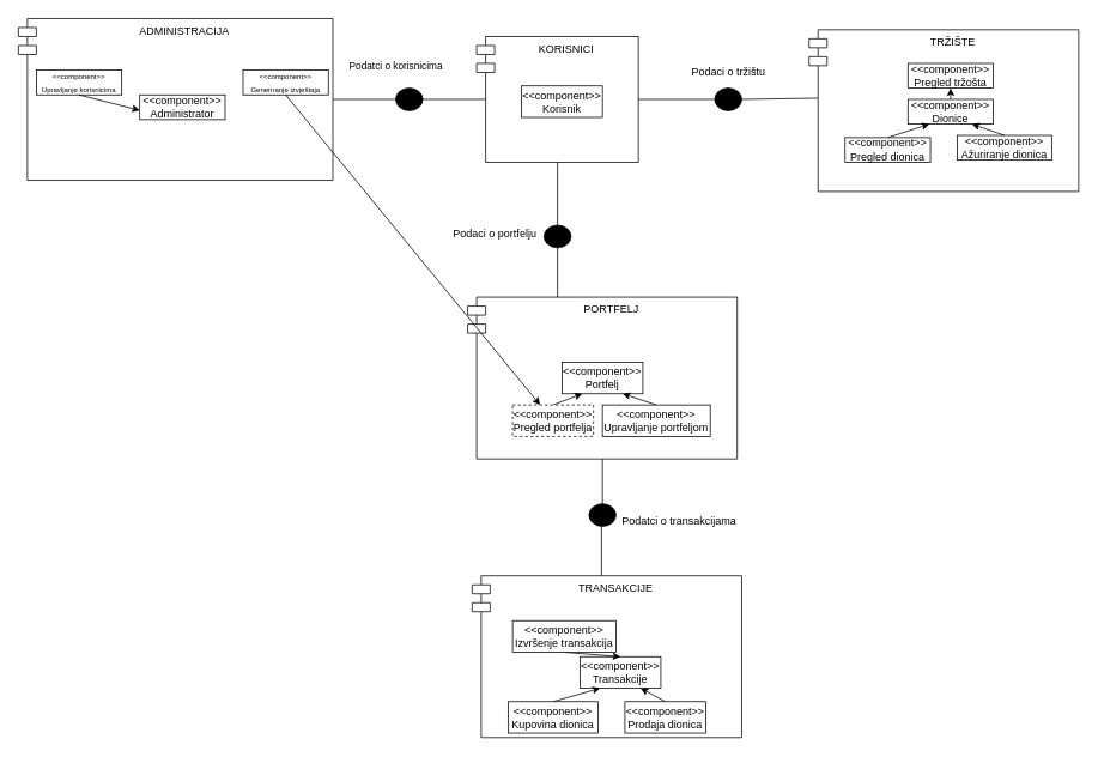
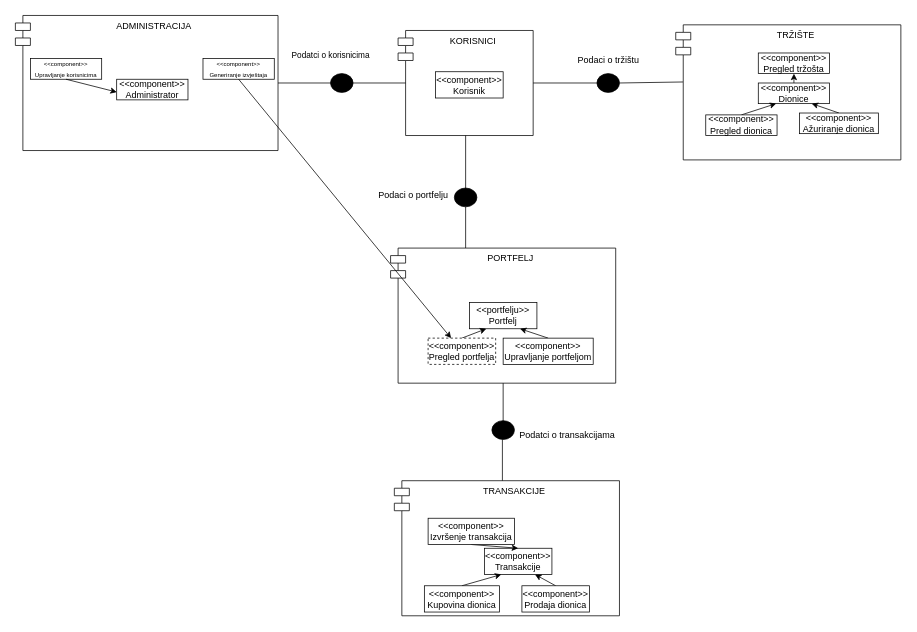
  <mxCell id="0" />
  <mxCell id="1" parent="0" />
  <mxCell id="2" value="KORISNICI" style="shape=module;align=left;spacingLeft=20;align=center;verticalAlign=top;whiteSpace=wrap;html=1;" parent="1" vertex="1"><mxGeometry x="530" y="40" width="180" height="140" as="geometry" /></mxCell>
  <mxCell id="3" value="&amp;lt;&amp;lt;component&amp;gt;&amp;gt;&lt;div&gt;Korisnik&lt;/div&gt;" style="rounded=0;whiteSpace=wrap;html=1;" parent="1" vertex="1"><mxGeometry x="580" y="95" width="90" height="35" as="geometry" /></mxCell>
  <mxCell id="4" value="TRŽIŠTE" style="shape=module;align=left;spacingLeft=20;align=center;verticalAlign=top;whiteSpace=wrap;html=1;" parent="1" vertex="1"><mxGeometry x="900" y="32.5" width="300" height="180" as="geometry" /></mxCell>
  <mxCell id="5" value="" style="ellipse;fillColor=strokeColor;html=1;" parent="1" vertex="1"><mxGeometry x="795" y="97.5" width="30" height="25" as="geometry" /></mxCell>
  <mxCell id="6" value="" style="endArrow=none;html=1;rounded=0;exitX=1;exitY=0.5;exitDx=0;exitDy=0;entryX=0;entryY=0.5;entryDx=0;entryDy=0;" parent="1" source="2" target="5" edge="1"><mxGeometry width="50" height="50" relative="1" as="geometry"><mxPoint x="870" y="230" as="sourcePoint" /><mxPoint x="920" y="180" as="targetPoint" /></mxGeometry></mxCell>
  <mxCell id="7" value="" style="endArrow=none;html=1;rounded=0;exitX=1;exitY=0.5;exitDx=0;exitDy=0;entryX=0.032;entryY=0.423;entryDx=0;entryDy=0;entryPerimeter=0;" parent="1" source="5" target="4" edge="1"><mxGeometry width="50" height="50" relative="1" as="geometry"><mxPoint x="870" y="230" as="sourcePoint" /><mxPoint x="920" y="180" as="targetPoint" /></mxGeometry></mxCell>
  <mxCell id="8" value="Podaci o tržištu" style="text;html=1;align=center;verticalAlign=middle;resizable=0;points=[];autosize=1;strokeColor=none;fillColor=none;" parent="1" vertex="1"><mxGeometry x="755" y="65" width="110" height="30" as="geometry" /></mxCell>
  <mxCell id="9" style="edgeStyle=orthogonalEdgeStyle;shape=connector;rounded=0;orthogonalLoop=1;jettySize=auto;html=1;exitX=0.5;exitY=0;exitDx=0;exitDy=0;entryX=0.5;entryY=1;entryDx=0;entryDy=0;strokeColor=default;align=center;verticalAlign=middle;fontFamily=Helvetica;fontSize=11;fontColor=default;labelBackgroundColor=default;startFill=0;endArrow=classic;endFill=1;" parent="1" source="10" target="16" edge="1"><mxGeometry relative="1" as="geometry" /></mxCell>
  <mxCell id="10" value="&amp;lt;&amp;lt;component&amp;gt;&amp;gt;&lt;div&gt;Dionice&lt;/div&gt;" style="rounded=0;whiteSpace=wrap;html=1;" parent="1" vertex="1"><mxGeometry x="1010" y="110" width="95" height="27.5" as="geometry" /></mxCell>
  <mxCell id="11" value="" style="ellipse;fillColor=strokeColor;html=1;" parent="1" vertex="1"><mxGeometry x="605" y="250" width="30" height="25" as="geometry" /></mxCell>
  <mxCell id="12" value="" style="endArrow=none;html=1;rounded=0;entryX=0.5;entryY=1;entryDx=0;entryDy=0;exitX=0.5;exitY=0;exitDx=0;exitDy=0;" parent="1" source="11" target="2" edge="1"><mxGeometry width="50" height="50" relative="1" as="geometry"><mxPoint x="860" y="270" as="sourcePoint" /><mxPoint x="910" y="220" as="targetPoint" /></mxGeometry></mxCell>
  <mxCell id="13" value="" style="endArrow=none;html=1;rounded=0;entryX=0.5;entryY=1;entryDx=0;entryDy=0;" parent="1" target="11" edge="1"><mxGeometry width="50" height="50" relative="1" as="geometry"><mxPoint x="620" y="330" as="sourcePoint" /><mxPoint x="910" y="220" as="targetPoint" /></mxGeometry></mxCell>
  <mxCell id="14" value="Podaci o portfelju" style="text;html=1;align=center;verticalAlign=middle;resizable=0;points=[];autosize=1;strokeColor=none;fillColor=none;" parent="1" vertex="1"><mxGeometry x="490" y="245" width="120" height="30" as="geometry" /></mxCell>
  <mxCell id="15" value="PORTFELJ" style="shape=module;align=left;spacingLeft=20;align=center;verticalAlign=top;whiteSpace=wrap;html=1;" parent="1" vertex="1"><mxGeometry x="520" y="330" width="300" height="180" as="geometry" /></mxCell>
  <mxCell id="16" value="&amp;lt;&amp;lt;component&amp;gt;&amp;gt;&lt;div&gt;Pregled tržošta&lt;/div&gt;" style="rounded=0;whiteSpace=wrap;html=1;" parent="1" vertex="1"><mxGeometry x="1010" y="70" width="95" height="27.5" as="geometry" /></mxCell>
  <mxCell id="17" style="shape=connector;rounded=0;orthogonalLoop=1;jettySize=auto;html=1;exitX=0.5;exitY=0;exitDx=0;exitDy=0;entryX=0.25;entryY=1;entryDx=0;entryDy=0;strokeColor=default;align=center;verticalAlign=middle;fontFamily=Helvetica;fontSize=11;fontColor=default;labelBackgroundColor=default;startFill=0;endArrow=classic;endFill=1;" parent="1" source="18" target="10" edge="1"><mxGeometry relative="1" as="geometry" /></mxCell>
  <mxCell id="18" value="&amp;lt;&amp;lt;component&amp;gt;&amp;gt;&lt;div&gt;Pregled dionica&lt;/div&gt;" style="rounded=0;whiteSpace=wrap;html=1;" parent="1" vertex="1"><mxGeometry x="940" y="152.5" width="95" height="27.5" as="geometry" /></mxCell>
  <mxCell id="19" style="edgeStyle=none;shape=connector;rounded=0;orthogonalLoop=1;jettySize=auto;html=1;exitX=0.5;exitY=0;exitDx=0;exitDy=0;entryX=0.75;entryY=1;entryDx=0;entryDy=0;strokeColor=default;align=center;verticalAlign=middle;fontFamily=Helvetica;fontSize=11;fontColor=default;labelBackgroundColor=default;startFill=0;endArrow=classic;endFill=1;" parent="1" source="20" target="10" edge="1"><mxGeometry relative="1" as="geometry" /></mxCell>
  <mxCell id="20" value="&amp;lt;&amp;lt;component&amp;gt;&amp;gt;&lt;div&gt;Ažuriranje dionica&lt;/div&gt;" style="rounded=0;whiteSpace=wrap;html=1;" parent="1" vertex="1"><mxGeometry x="1065" y="150" width="105" height="27.5" as="geometry" /></mxCell>
- <mxCell id="21" value="&amp;lt;&amp;lt;component&amp;gt;&amp;gt;&lt;div&gt;Portfelj&lt;/div&gt;" style="rounded=0;whiteSpace=wrap;html=1;" parent="1" vertex="1"><mxGeometry x="625" y="402.5" width="90" height="35" as="geometry" /></mxCell>
+ <mxCell id="21" value="&amp;lt;&amp;lt;portfelju&amp;gt;&amp;gt;&lt;div&gt;Portfelj&lt;/div&gt;" style="rounded=0;whiteSpace=wrap;html=1;" parent="1" vertex="1"><mxGeometry x="625" y="402.5" width="90" height="35" as="geometry" /></mxCell>
  <mxCell id="22" style="edgeStyle=none;shape=connector;rounded=0;orthogonalLoop=1;jettySize=auto;html=1;exitX=0.5;exitY=0;exitDx=0;exitDy=0;entryX=0.25;entryY=1;entryDx=0;entryDy=0;strokeColor=default;align=center;verticalAlign=middle;fontFamily=Helvetica;fontSize=11;fontColor=default;labelBackgroundColor=default;startFill=0;endArrow=classic;endFill=1;" parent="1" source="23" target="21" edge="1"><mxGeometry relative="1" as="geometry" /></mxCell>
  <mxCell id="23" value="&amp;lt;&amp;lt;component&amp;gt;&amp;gt;&lt;div&gt;Pregled portfelja&lt;/div&gt;" style="rounded=0;whiteSpace=wrap;html=1;dashed=1;" parent="1" vertex="1"><mxGeometry x="570" y="450" width="90" height="35" as="geometry" /></mxCell>
  <mxCell id="24" style="edgeStyle=none;shape=connector;rounded=0;orthogonalLoop=1;jettySize=auto;html=1;exitX=0.5;exitY=0;exitDx=0;exitDy=0;entryX=0.75;entryY=1;entryDx=0;entryDy=0;strokeColor=default;align=center;verticalAlign=middle;fontFamily=Helvetica;fontSize=11;fontColor=default;labelBackgroundColor=default;startFill=0;endArrow=classic;endFill=1;" parent="1" source="25" target="21" edge="1"><mxGeometry relative="1" as="geometry" /></mxCell>
  <mxCell id="25" value="&amp;lt;&amp;lt;component&amp;gt;&amp;gt;&lt;div&gt;Upravljanje portfeljom&lt;/div&gt;" style="rounded=0;whiteSpace=wrap;html=1;" parent="1" vertex="1"><mxGeometry x="670" y="450" width="120" height="35" as="geometry" /></mxCell>
  <mxCell id="26" value="" style="group" parent="1" vertex="1" connectable="0"><mxGeometry x="525" y="640" width="300" height="180" as="geometry" /></mxCell>
  <mxCell id="27" value="TRANSAKCIJE" style="shape=module;align=left;spacingLeft=20;align=center;verticalAlign=top;whiteSpace=wrap;html=1;" parent="26" vertex="1"><mxGeometry width="300" height="180" as="geometry" /></mxCell>
  <mxCell id="28" value="&amp;lt;&amp;lt;component&amp;gt;&amp;gt;&lt;div&gt;Transakcije&lt;/div&gt;" style="rounded=0;whiteSpace=wrap;html=1;" parent="26" vertex="1"><mxGeometry x="120" y="90" width="90" height="35" as="geometry" /></mxCell>
  <mxCell id="29" style="edgeStyle=none;shape=connector;rounded=0;orthogonalLoop=1;jettySize=auto;html=1;exitX=0.5;exitY=0;exitDx=0;exitDy=0;entryX=0.25;entryY=1;entryDx=0;entryDy=0;strokeColor=default;align=center;verticalAlign=middle;fontFamily=Helvetica;fontSize=11;fontColor=default;labelBackgroundColor=default;startFill=0;endArrow=classic;endFill=1;" parent="26" source="30" target="28" edge="1"><mxGeometry relative="1" as="geometry" /></mxCell>
  <mxCell id="30" value="&amp;lt;&amp;lt;component&amp;gt;&amp;gt;&lt;div&gt;Kupovina dionica&lt;/div&gt;" style="rounded=0;whiteSpace=wrap;html=1;" parent="26" vertex="1"><mxGeometry x="40" y="140" width="100" height="35" as="geometry" /></mxCell>
  <mxCell id="31" style="edgeStyle=none;shape=connector;rounded=0;orthogonalLoop=1;jettySize=auto;html=1;exitX=0.5;exitY=0;exitDx=0;exitDy=0;entryX=0.75;entryY=1;entryDx=0;entryDy=0;strokeColor=default;align=center;verticalAlign=middle;fontFamily=Helvetica;fontSize=11;fontColor=default;labelBackgroundColor=default;startFill=0;endArrow=classic;endFill=1;" parent="26" source="32" target="28" edge="1"><mxGeometry relative="1" as="geometry" /></mxCell>
  <mxCell id="32" value="&amp;lt;&amp;lt;component&amp;gt;&amp;gt;&lt;div&gt;Prodaja dionica&lt;span style=&quot;color: rgba(0, 0, 0, 0); font-family: monospace; font-size: 0px; text-align: start; text-wrap-mode: nowrap; background-color: transparent;&quot;&gt;%3CmxGraphModel%3E%3Croot%3E%3CmxCell%20id%3D%220%22%2F%3E%3CmxCell%20id%3D%221%22%20parent%3D%220%22%2F%3E%3CmxCell%20id%3D%222%22%20value%3D%22%26amp%3Blt%3B%26amp%3Blt%3Bcomponent%26amp%3Bgt%3B%26amp%3Bgt%3B%26lt%3Bdiv%26gt%3BKorisnik%26lt%3B%2Fdiv%26gt%3B%22%20style%3D%22rounded%3D0%3BwhiteSpace%3Dwrap%3Bhtml%3D1%3B%22%20vertex%3D%221%22%20parent%3D%221%22%3E%3CmxGeometry%20x%3D%2280%22%20y%3D%2295%22%20width%3D%2290%22%20height%3D%2235%22%20as%3D%22geometry%22%2F%3E%3C%2FmxCell%3E%3C%2Froot%3E%3C%2FmxGraphModel%3E&lt;/span&gt;&lt;/div&gt;" style="rounded=0;whiteSpace=wrap;html=1;" parent="26" vertex="1"><mxGeometry x="170" y="140" width="90" height="35" as="geometry" /></mxCell>
  <mxCell id="33" style="edgeStyle=none;shape=connector;rounded=0;orthogonalLoop=1;jettySize=auto;html=1;exitX=0.5;exitY=1;exitDx=0;exitDy=0;entryX=0.5;entryY=0;entryDx=0;entryDy=0;strokeColor=default;align=center;verticalAlign=middle;fontFamily=Helvetica;fontSize=11;fontColor=default;labelBackgroundColor=default;startFill=0;endArrow=classic;endFill=1;" parent="26" source="34" target="28" edge="1"><mxGeometry relative="1" as="geometry" /></mxCell>
  <mxCell id="34" value="&amp;lt;&amp;lt;component&amp;gt;&amp;gt;&lt;div&gt;Izvršenje transakcija&lt;/div&gt;" style="rounded=0;whiteSpace=wrap;html=1;" parent="26" vertex="1"><mxGeometry x="45" y="50" width="115" height="35" as="geometry" /></mxCell>
  <mxCell id="35" value="" style="endArrow=none;html=1;rounded=0;entryX=0.5;entryY=1;entryDx=0;entryDy=0;exitX=0.5;exitY=0;exitDx=0;exitDy=0;" parent="1" edge="1"><mxGeometry width="50" height="50" relative="1" as="geometry"><mxPoint x="670" y="580" as="sourcePoint" /><mxPoint x="670" y="510" as="targetPoint" /></mxGeometry></mxCell>
  <mxCell id="36" value="" style="ellipse;fillColor=strokeColor;html=1;" parent="1" vertex="1"><mxGeometry x="655" y="560" width="30" height="25" as="geometry" /></mxCell>
  <mxCell id="37" value="" style="endArrow=none;html=1;rounded=0;entryX=0.5;entryY=1;entryDx=0;entryDy=0;" parent="1" edge="1"><mxGeometry width="50" height="50" relative="1" as="geometry"><mxPoint x="669" y="640" as="sourcePoint" /><mxPoint x="669" y="585" as="targetPoint" /></mxGeometry></mxCell>
  <mxCell id="38" value="&lt;font style=&quot;font-size: 12px;&quot;&gt;Podatci o transakcijama&lt;/font&gt;&lt;div&gt;&lt;br&gt;&lt;/div&gt;" style="text;html=1;align=center;verticalAlign=middle;resizable=0;points=[];autosize=1;strokeColor=none;fillColor=none;fontFamily=Helvetica;fontSize=11;fontColor=default;labelBackgroundColor=default;" parent="1" vertex="1"><mxGeometry x="680" y="565" width="150" height="40" as="geometry" /></mxCell>
  <mxCell id="39" value="" style="group" parent="1" vertex="1" connectable="0"><mxGeometry x="20" y="20" width="350" height="180" as="geometry" /></mxCell>
  <mxCell id="40" value="ADMINISTRACIJA" style="shape=module;align=left;spacingLeft=20;align=center;verticalAlign=top;whiteSpace=wrap;html=1;" parent="39" vertex="1"><mxGeometry width="350" height="180" as="geometry" /></mxCell>
  <mxCell id="41" value="&amp;lt;&amp;lt;component&amp;gt;&amp;gt;&lt;div&gt;Administrator&lt;/div&gt;" style="rounded=0;whiteSpace=wrap;html=1;" parent="39" vertex="1"><mxGeometry x="135" y="85" width="95" height="27.5" as="geometry" /></mxCell>
  <mxCell id="42" value="&lt;font style=&quot;font-size: 8px;&quot;&gt;&amp;lt;&amp;lt;&lt;/font&gt;&lt;font style=&quot;font-size: 8px;&quot;&gt;component&amp;gt;&amp;gt;&lt;/font&gt;&lt;div&gt;&lt;font style=&quot;font-size: 8px;&quot;&gt;Upravljanje korisnicima&lt;/font&gt;&lt;/div&gt;" style="rounded=0;whiteSpace=wrap;html=1;" parent="39" vertex="1"><mxGeometry x="20" y="57.5" width="95" height="27.5" as="geometry" /></mxCell>
  <mxCell id="43" value="&lt;font style=&quot;font-size: 8px;&quot;&gt;&amp;lt;&amp;lt;&lt;/font&gt;&lt;font style=&quot;font-size: 8px;&quot;&gt;component&amp;gt;&amp;gt;&lt;/font&gt;&lt;div&gt;&lt;font style=&quot;font-size: 8px;&quot;&gt;Generiranje izvještaja&lt;/font&gt;&lt;/div&gt;" style="rounded=0;whiteSpace=wrap;html=1;" parent="39" vertex="1"><mxGeometry x="250" y="57.5" width="95" height="27.5" as="geometry" /></mxCell>
  <mxCell id="44" value="" style="endArrow=classic;html=1;rounded=0;exitX=0.5;exitY=1;exitDx=0;exitDy=0;entryX=0.001;entryY=0.623;entryDx=0;entryDy=0;entryPerimeter=0;" parent="39" source="42" target="41" edge="1"><mxGeometry width="50" height="50" relative="1" as="geometry"><mxPoint x="100" y="130" as="sourcePoint" /><mxPoint x="150" y="80" as="targetPoint" /></mxGeometry></mxCell>
  <mxCell id="45" value="" style="endArrow=classic;html=1;rounded=0;exitX=0.5;exitY=1;exitDx=0;exitDy=0;" parent="39" source="43" target="23" edge="1"><mxGeometry width="50" height="50" relative="1" as="geometry"><mxPoint x="100" y="130" as="sourcePoint" /><mxPoint x="150" y="80" as="targetPoint" /></mxGeometry></mxCell>
  <mxCell id="46" style="edgeStyle=none;shape=connector;rounded=0;orthogonalLoop=1;jettySize=auto;html=1;exitX=1;exitY=0.5;exitDx=0;exitDy=0;entryX=0;entryY=0.5;entryDx=10;entryDy=0;entryPerimeter=0;strokeColor=default;align=center;verticalAlign=middle;fontFamily=Helvetica;fontSize=11;fontColor=default;labelBackgroundColor=default;startFill=0;endArrow=none;endFill=1;" parent="1" source="48" target="2" edge="1"><mxGeometry relative="1" as="geometry" /></mxCell>
  <mxCell id="47" value="" style="edgeStyle=none;shape=connector;rounded=0;orthogonalLoop=1;jettySize=auto;html=1;exitX=1;exitY=0.5;exitDx=0;exitDy=0;entryX=0;entryY=0.5;entryDx=10;entryDy=0;entryPerimeter=0;strokeColor=default;align=center;verticalAlign=middle;fontFamily=Helvetica;fontSize=11;fontColor=default;labelBackgroundColor=default;startFill=0;endArrow=none;endFill=1;" parent="1" source="40" target="48" edge="1"><mxGeometry relative="1" as="geometry"><mxPoint x="370" y="110" as="sourcePoint" /><mxPoint x="540" y="110" as="targetPoint" /></mxGeometry></mxCell>
  <mxCell id="48" value="" style="ellipse;fillColor=strokeColor;html=1;" parent="1" vertex="1"><mxGeometry x="440" y="97.5" width="30" height="25" as="geometry" /></mxCell>
  <mxCell id="49" value="Podatci o korisnicima" style="text;html=1;align=center;verticalAlign=middle;resizable=0;points=[];autosize=1;strokeColor=none;fillColor=none;fontFamily=Helvetica;fontSize=11;fontColor=default;labelBackgroundColor=default;" parent="1" vertex="1"><mxGeometry x="375" y="58" width="130" height="30" as="geometry" /></mxCell>
